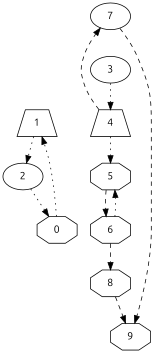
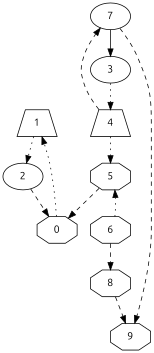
  digraph {
    fontname=Ubuntu
    node [fontname=Ubuntu shape=octagon]
    edge [fontname=Ubuntu style=dotted]
    1 [shape=trapezium]
    2 [shape=ellipse]
    0
    3 [shape=ellipse]
    4 [shape=trapezium]
    5
    7 [shape=ellipse]
    6
    9
    8
    1 -> 2
-   2 -> 0
+   2 -> 0 [style=dashed]
    0 -> 1
    3 -> 4
    4 -> 5
    4 -> 7 [style=dashed]
-   5 -> 6 [style=dashed]
+   5 -> 0 [style=dashed]
+   7 -> 3 [style=solid]
    7 -> 9 [style=dashed]
    6 -> 5
    6 -> 8 [style=dashed]
    8 -> 9 [style=dashed]
  }
